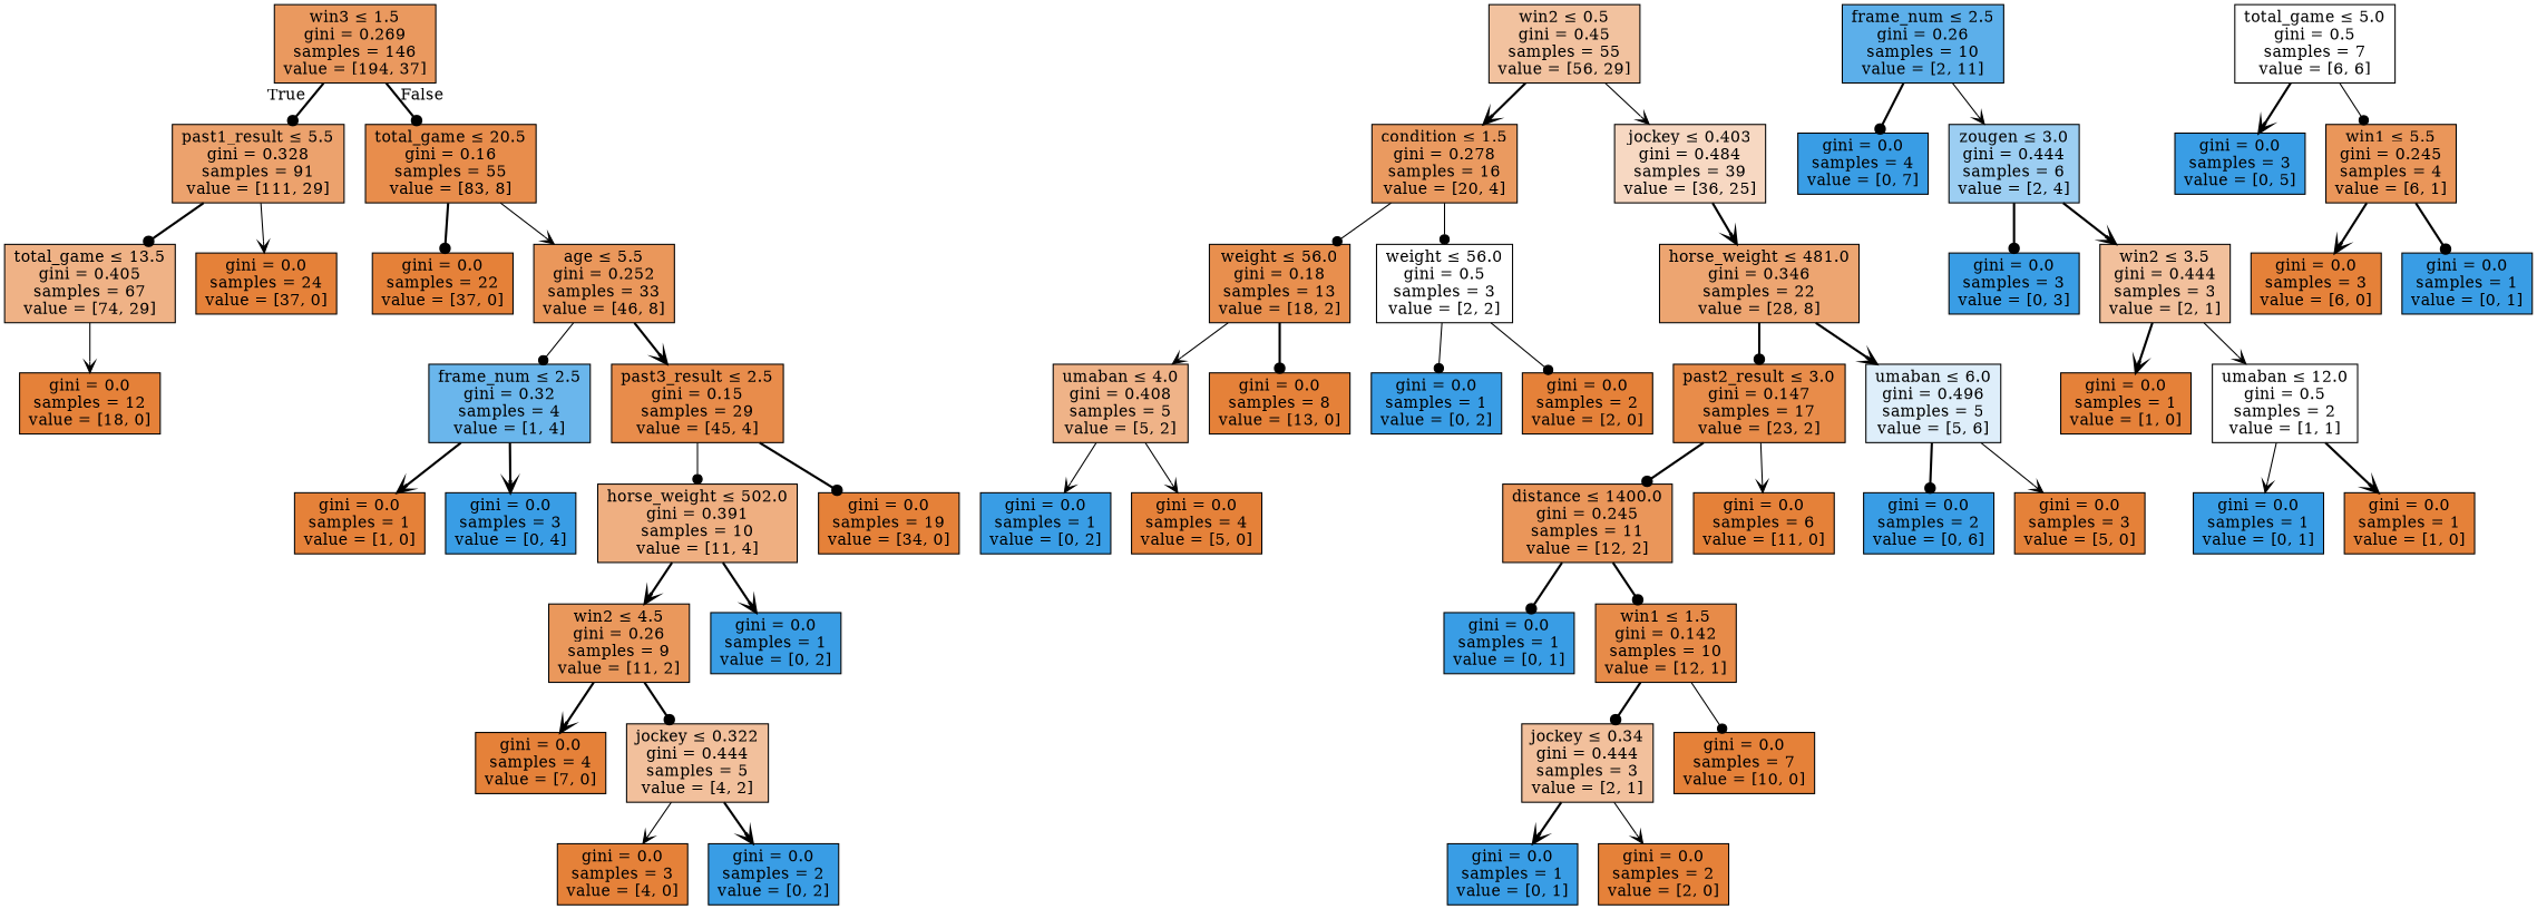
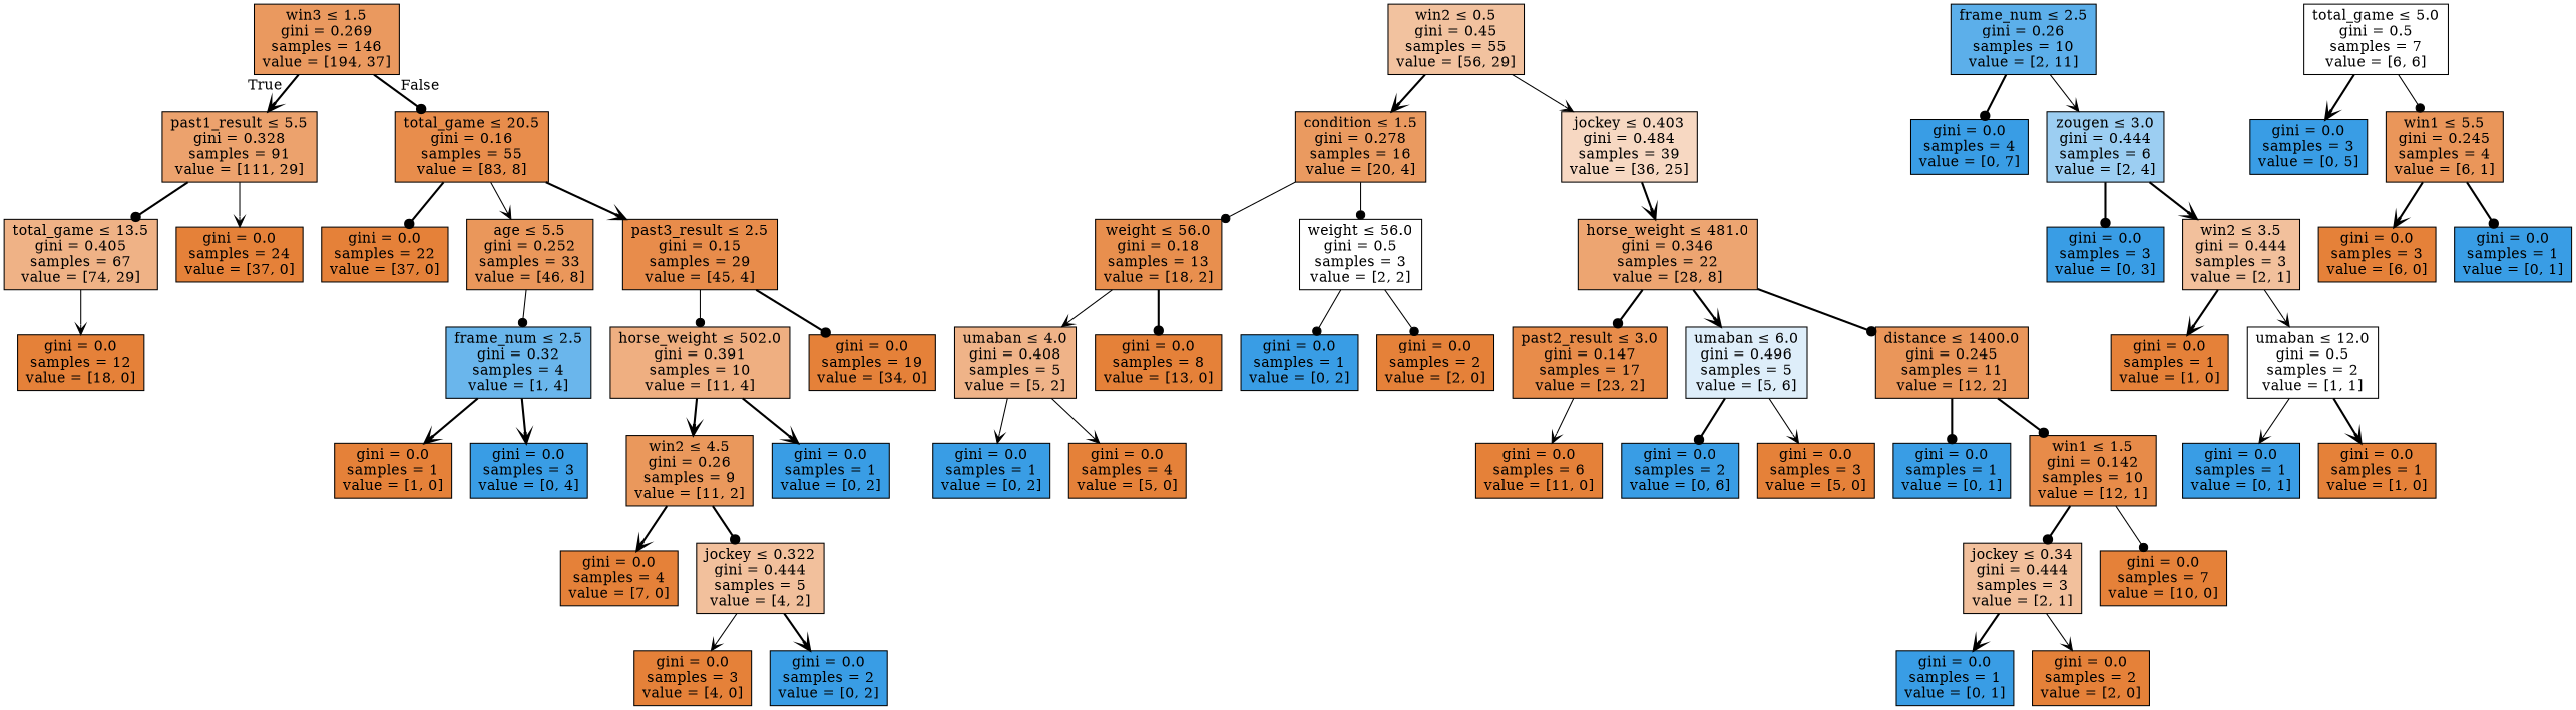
  digraph {
    node [color=black fillcolor="#e58139ff" shape=box style=filled]
    edge [arrowhead=vee style=bold]
    n1 [fillcolor="#e58139ce" label=<win3 &le; 1.5<br/>gini = 0.269<br/>samples = 146<br/>value = [194, 37]>]
    n2 [fillcolor="#e58139bc" label=<past1_result &le; 5.5<br/>gini = 0.328<br/>samples = 91<br/>value = [111, 29]>]
    n3 [fillcolor="#e58139e6" label=<total_game &le; 20.5<br/>gini = 0.16<br/>samples = 55<br/>value = [83, 8]>]
    n4 [fillcolor="#e581399b" label=<total_game &le; 13.5<br/>gini = 0.405<br/>samples = 67<br/>value = [74, 29]>]
    n5 [label=<gini = 0.0<br/>samples = 24<br/>value = [37, 0]>]
    n6 [label=<gini = 0.0<br/>samples = 22<br/>value = [37, 0]>]
    n7 [fillcolor="#e58139d3" label=<age &le; 5.5<br/>gini = 0.252<br/>samples = 33<br/>value = [46, 8]>]
    n8 [label=<gini = 0.0<br/>samples = 12<br/>value = [18, 0]>]
    n9 [fillcolor="#e581397b" label=<win2 &le; 0.5<br/>gini = 0.45<br/>samples = 55<br/>value = [56, 29]>]
    n10 [fillcolor="#e58139cc" label=<condition &le; 1.5<br/>gini = 0.278<br/>samples = 16<br/>value = [20, 4]>]
    n11 [fillcolor="#e581394e" label=<jockey &le; 0.403<br/>gini = 0.484<br/>samples = 39<br/>value = [36, 25]>]
    n12 [fillcolor="#e58139e3" label=<weight &le; 56.0<br/>gini = 0.18<br/>samples = 13<br/>value = [18, 2]>]
    n13 [fillcolor="#e5813900" label=<weight &le; 56.0<br/>gini = 0.5<br/>samples = 3<br/>value = [2, 2]>]
    n14 [fillcolor="#e58139b6" label=<horse_weight &le; 481.0<br/>gini = 0.346<br/>samples = 22<br/>value = [28, 8]>]
    n15 [fillcolor="#e5813999" label=<umaban &le; 4.0<br/>gini = 0.408<br/>samples = 5<br/>value = [5, 2]>]
    n16 [label=<gini = 0.0<br/>samples = 8<br/>value = [13, 0]>]
    n17 [fillcolor="#399de5ff" label=<gini = 0.0<br/>samples = 1<br/>value = [0, 2]>]
    n18 [label=<gini = 0.0<br/>samples = 2<br/>value = [2, 0]>]
    n19 [fillcolor="#399de5ff" label=<gini = 0.0<br/>samples = 1<br/>value = [0, 2]>]
    n20 [label=<gini = 0.0<br/>samples = 4<br/>value = [5, 0]>]
    n21 [fillcolor="#e58139e9" label=<past2_result &le; 3.0<br/>gini = 0.147<br/>samples = 17<br/>value = [23, 2]>]
    n22 [fillcolor="#399de52a" label=<umaban &le; 6.0<br/>gini = 0.496<br/>samples = 5<br/>value = [5, 6]>]
    n23 [fillcolor="#e58139d4" label=<distance &le; 1400.0<br/>gini = 0.245<br/>samples = 11<br/>value = [12, 2]>]
    n24 [label=<gini = 0.0<br/>samples = 6<br/>value = [11, 0]>]
    n25 [fillcolor="#399de5ff" label=<gini = 0.0<br/>samples = 2<br/>value = [0, 6]>]
    n26 [label=<gini = 0.0<br/>samples = 3<br/>value = [5, 0]>]
    n27 [fillcolor="#399de5ff" label=<gini = 0.0<br/>samples = 1<br/>value = [0, 1]>]
    n28 [fillcolor="#e58139ea" label=<win1 &le; 1.5<br/>gini = 0.142<br/>samples = 10<br/>value = [12, 1]>]
    n29 [fillcolor="#e581397f" label=<jockey &le; 0.34<br/>gini = 0.444<br/>samples = 3<br/>value = [2, 1]>]
    n30 [label=<gini = 0.0<br/>samples = 7<br/>value = [10, 0]>]
    n31 [fillcolor="#399de5ff" label=<gini = 0.0<br/>samples = 1<br/>value = [0, 1]>]
    n32 [label=<gini = 0.0<br/>samples = 2<br/>value = [2, 0]>]
    n33 [fillcolor="#399de5d1" label=<frame_num &le; 2.5<br/>gini = 0.26<br/>samples = 10<br/>value = [2, 11]>]
    n34 [fillcolor="#399de5ff" label=<gini = 0.0<br/>samples = 4<br/>value = [0, 7]>]
    n35 [fillcolor="#399de57f" label=<zougen &le; 3.0<br/>gini = 0.444<br/>samples = 6<br/>value = [2, 4]>]
    n36 [fillcolor="#e5813900" label=<total_game &le; 5.0<br/>gini = 0.5<br/>samples = 7<br/>value = [6, 6]>]
    n37 [fillcolor="#399de5ff" label=<gini = 0.0<br/>samples = 3<br/>value = [0, 5]>]
    n38 [fillcolor="#e58139d4" label=<win1 &le; 5.5<br/>gini = 0.245<br/>samples = 4<br/>value = [6, 1]>]
    n39 [fillcolor="#399de5ff" label=<gini = 0.0<br/>samples = 3<br/>value = [0, 3]>]
    n40 [fillcolor="#e581397f" label=<win2 &le; 3.5<br/>gini = 0.444<br/>samples = 3<br/>value = [2, 1]>]
    n41 [label=<gini = 0.0<br/>samples = 1<br/>value = [1, 0]>]
    n42 [fillcolor="#e5813900" label=<umaban &le; 12.0<br/>gini = 0.5<br/>samples = 2<br/>value = [1, 1]>]
    n43 [fillcolor="#399de5ff" label=<gini = 0.0<br/>samples = 1<br/>value = [0, 1]>]
    n44 [label=<gini = 0.0<br/>samples = 1<br/>value = [1, 0]>]
    n45 [label=<gini = 0.0<br/>samples = 3<br/>value = [6, 0]>]
    n46 [fillcolor="#399de5ff" label=<gini = 0.0<br/>samples = 1<br/>value = [0, 1]>]
    n47 [fillcolor="#399de5bf" label=<frame_num &le; 2.5<br/>gini = 0.32<br/>samples = 4<br/>value = [1, 4]>]
    n48 [fillcolor="#e58139e8" label=<past3_result &le; 2.5<br/>gini = 0.15<br/>samples = 29<br/>value = [45, 4]>]
    n49 [label=<gini = 0.0<br/>samples = 1<br/>value = [1, 0]>]
    n50 [fillcolor="#399de5ff" label=<gini = 0.0<br/>samples = 3<br/>value = [0, 4]>]
    n51 [fillcolor="#e58139a2" label=<horse_weight &le; 502.0<br/>gini = 0.391<br/>samples = 10<br/>value = [11, 4]>]
    n52 [label=<gini = 0.0<br/>samples = 19<br/>value = [34, 0]>]
    n53 [fillcolor="#e58139d1" label=<win2 &le; 4.5<br/>gini = 0.26<br/>samples = 9<br/>value = [11, 2]>]
    n54 [fillcolor="#399de5ff" label=<gini = 0.0<br/>samples = 1<br/>value = [0, 2]>]
    n55 [label=<gini = 0.0<br/>samples = 4<br/>value = [7, 0]>]
    n56 [fillcolor="#e581397f" label=<jockey &le; 0.322<br/>gini = 0.444<br/>samples = 5<br/>value = [4, 2]>]
    n57 [label=<gini = 0.0<br/>samples = 3<br/>value = [4, 0]>]
    n58 [fillcolor="#399de5ff" label=<gini = 0.0<br/>samples = 2<br/>value = [0, 2]>]
-   n1 -> n2 [arrowhead=dot headlabel=True labelangle=45 labeldistance=2.5]
+   n1 -> n2 [headlabel=True labelangle=45 labeldistance=2.5]
    n1 -> n3 [arrowhead=dot headlabel=False labelangle=-45 labeldistance=2.5]
    n2 -> n4 [arrowhead=dot]
    n2 -> n5 [style=solid]
    n3 -> n6 [arrowhead=dot]
    n3 -> n7 [style=solid]
    n4 -> n8 [style=solid]
    n7 -> n47 [arrowhead=dot style=solid]
-   n7 -> n48
+   n3 -> n48
    n9 -> n10
    n9 -> n11 [style=solid]
    n10 -> n12 [arrowhead=dot style=solid]
    n10 -> n13 [arrowhead=dot style=solid]
    n11 -> n14
    n12 -> n15 [style=solid]
    n12 -> n16 [arrowhead=dot]
    n13 -> n17 [arrowhead=dot style=solid]
    n13 -> n18 [arrowhead=dot style=solid]
    n14 -> n21 [arrowhead=dot]
    n14 -> n22
    n15 -> n19 [style=solid]
    n15 -> n20 [style=solid]
-   n21 -> n23 [arrowhead=dot]
+   n14 -> n23 [arrowhead=dot]
    n21 -> n24 [style=solid]
    n22 -> n25 [arrowhead=dot]
    n22 -> n26 [style=solid]
    n23 -> n27 [arrowhead=dot]
    n23 -> n28 [arrowhead=dot]
    n28 -> n29 [arrowhead=dot]
    n28 -> n30 [arrowhead=dot style=solid]
    n29 -> n31
    n29 -> n32 [style=solid]
    n33 -> n34 [arrowhead=dot]
    n33 -> n35 [style=solid]
    n35 -> n39 [arrowhead=dot]
    n35 -> n40
    n36 -> n37
    n36 -> n38 [arrowhead=dot style=solid]
    n38 -> n45
    n38 -> n46 [arrowhead=dot]
    n40 -> n41
    n40 -> n42 [style=solid]
    n42 -> n43 [style=solid]
    n42 -> n44
    n47 -> n49
    n47 -> n50
    n48 -> n51 [arrowhead=dot style=solid]
    n48 -> n52 [arrowhead=dot]
    n51 -> n53
    n51 -> n54
    n53 -> n55
    n53 -> n56 [arrowhead=dot]
    n56 -> n57 [style=solid]
    n56 -> n58
  }
